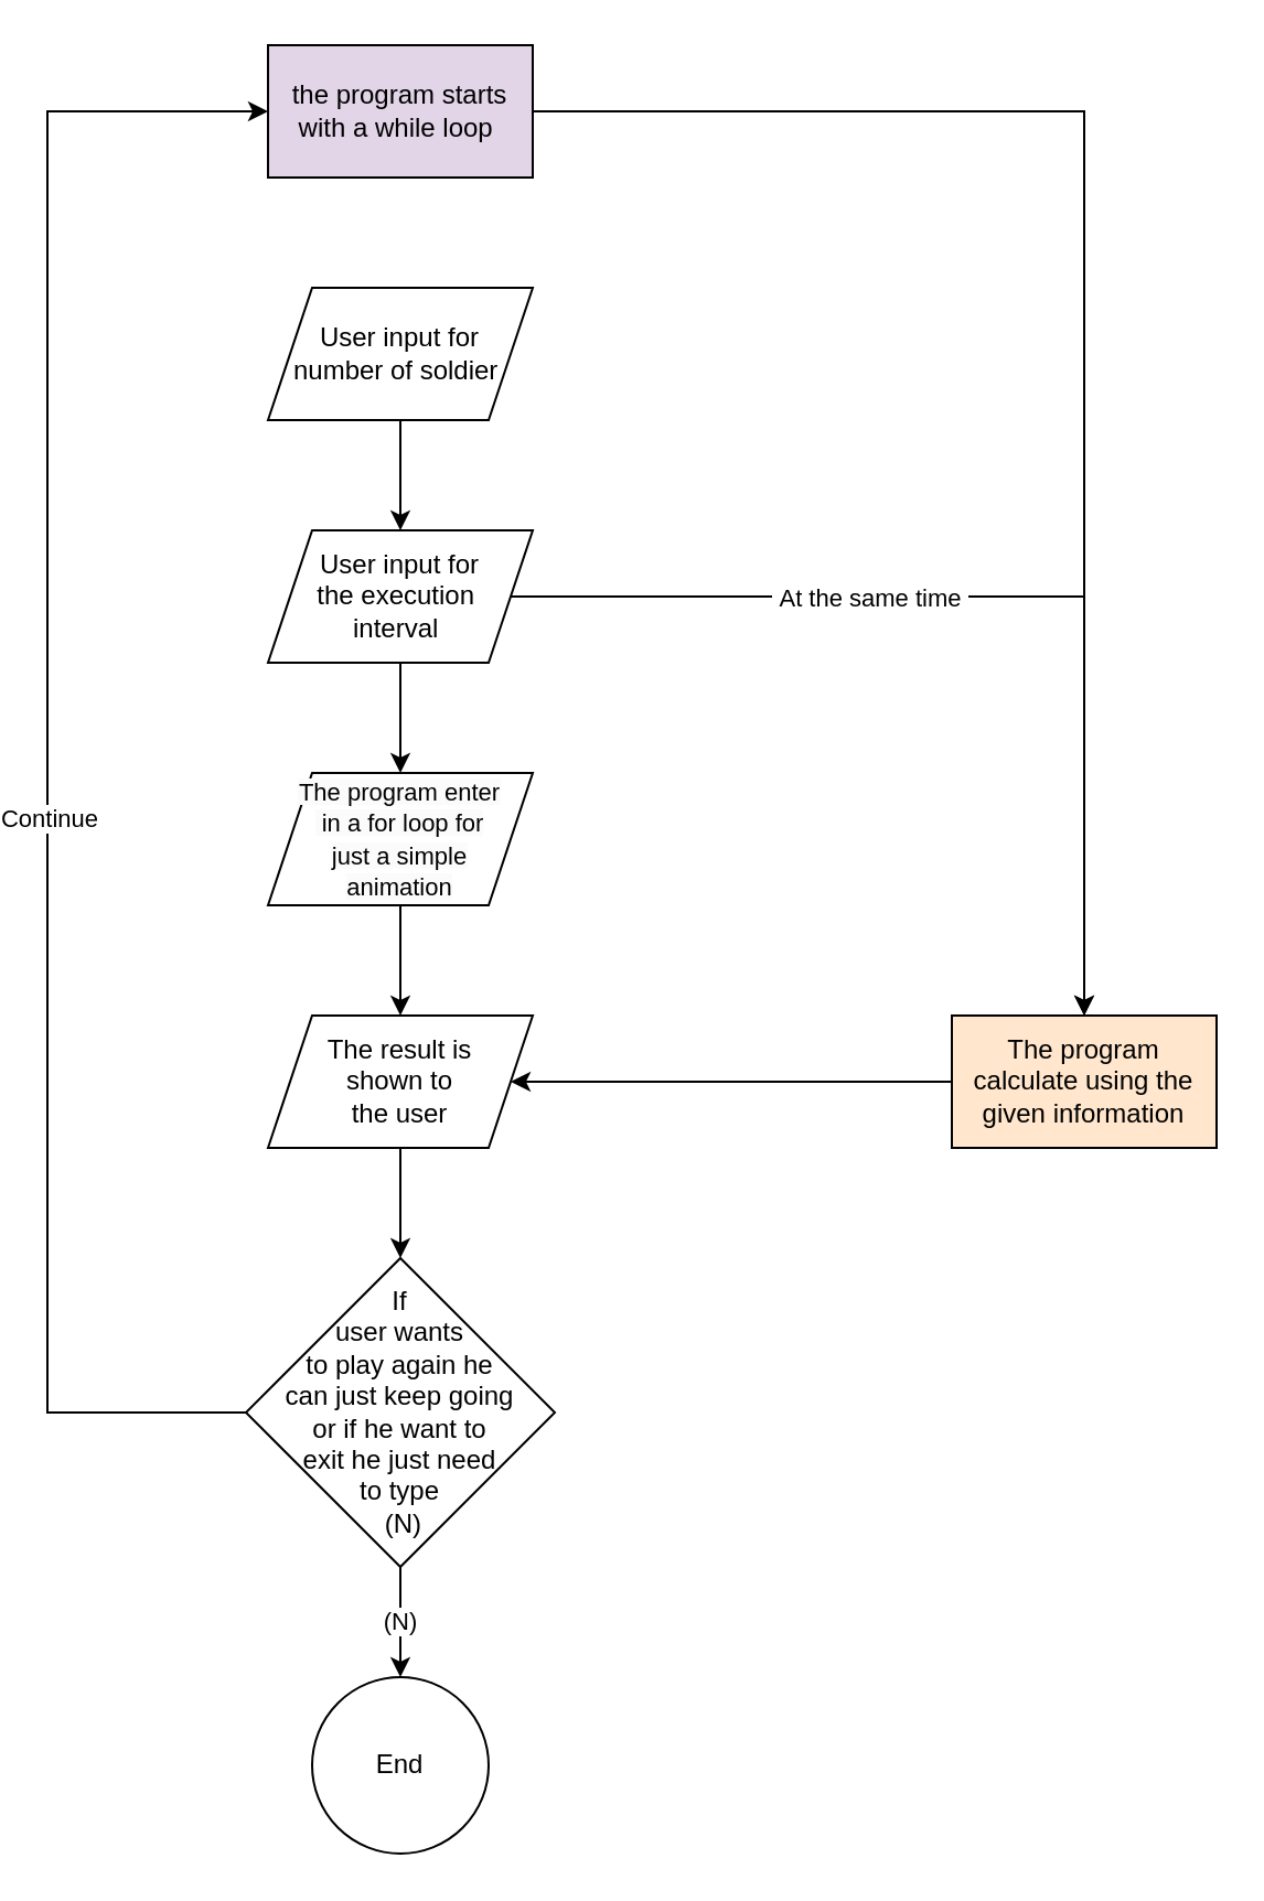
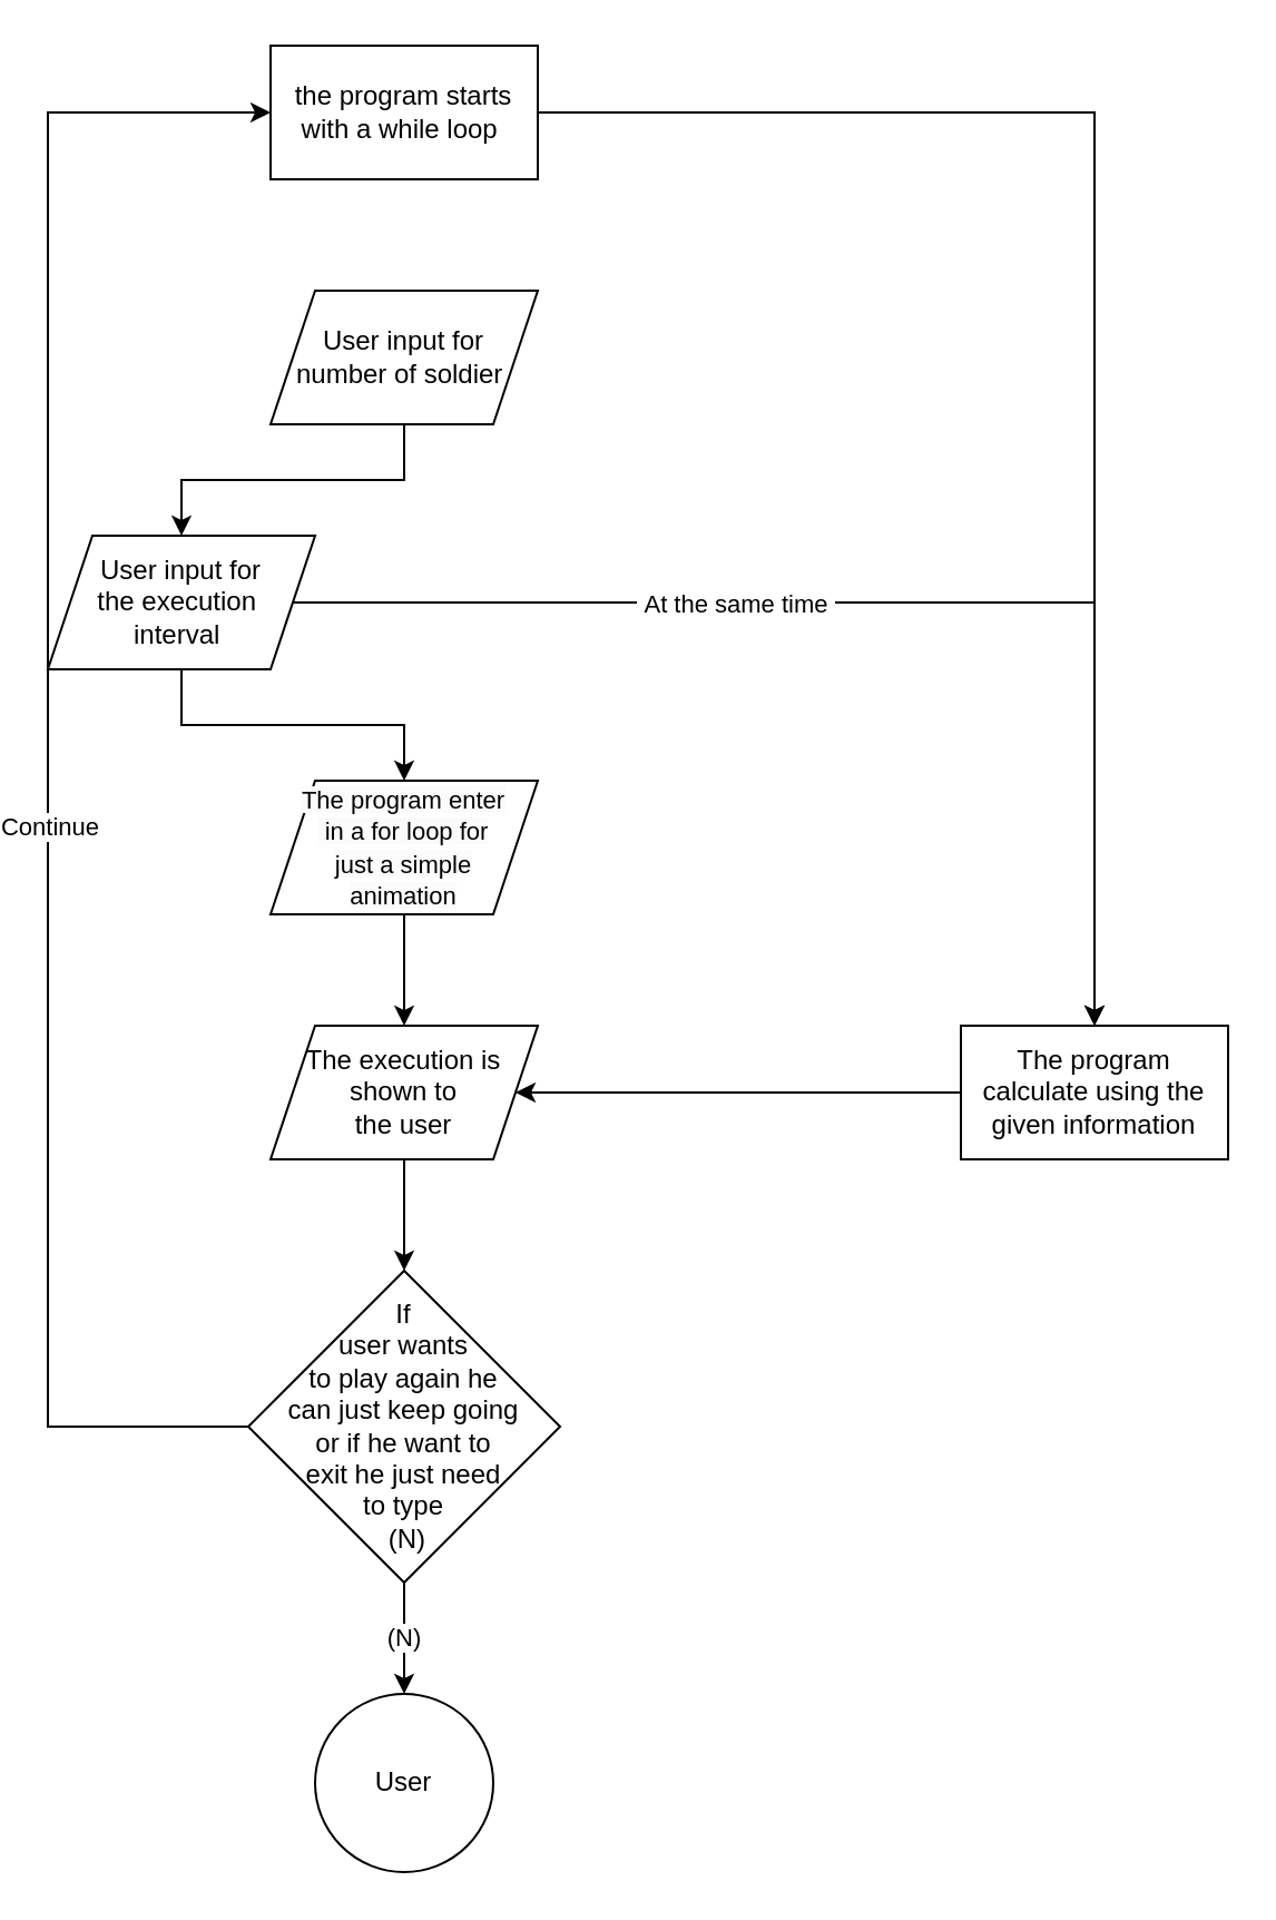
  <mxCell id="0" />
  <mxCell id="1" parent="0" />
  <mxCell id="2" value="" style="edgeStyle=orthogonalEdgeStyle;rounded=0;orthogonalLoop=1;jettySize=auto;html=1;" edge="1" parent="1" source="3" target="11"><mxGeometry relative="1" as="geometry" /></mxCell>
- <mxCell id="3" value="the program starts with a while loop&amp;nbsp;" style="whiteSpace=wrap;html=1;fillColor=#e1d5e7;" vertex="1" parent="1"><mxGeometry x="120" y="20" width="120" height="60" as="geometry" /></mxCell>
+ <mxCell id="3" value="the program starts with a while loop&amp;nbsp;" style="whiteSpace=wrap;html=1;" vertex="1" parent="1"><mxGeometry x="120" y="20" width="120" height="60" as="geometry" /></mxCell>
  <mxCell id="4" value="" style="edgeStyle=orthogonalEdgeStyle;rounded=0;orthogonalLoop=1;jettySize=auto;html=1;" edge="1" parent="1" source="5" target="9"><mxGeometry relative="1" as="geometry" /></mxCell>
  <mxCell id="5" value="User input for &lt;br&gt;number of soldier&amp;nbsp;" style="shape=parallelogram;perimeter=parallelogramPerimeter;whiteSpace=wrap;html=1;fixedSize=1;" vertex="1" parent="1"><mxGeometry x="120" y="130" width="120" height="60" as="geometry" /></mxCell>
  <mxCell id="6" value="" style="edgeStyle=orthogonalEdgeStyle;rounded=0;orthogonalLoop=1;jettySize=auto;html=1;" edge="1" parent="1" source="9" target="11"><mxGeometry relative="1" as="geometry" /></mxCell>
  <mxCell id="7" value="&amp;nbsp;At the same time&amp;nbsp;" style="edgeLabel;html=1;align=center;verticalAlign=middle;resizable=0;points=[];fontSize=11;" vertex="1" connectable="0" parent="6"><mxGeometry x="-0.28" y="-3" relative="1" as="geometry"><mxPoint y="-3" as="offset" /></mxGeometry></mxCell>
  <mxCell id="8" value="" style="edgeStyle=orthogonalEdgeStyle;rounded=0;orthogonalLoop=1;jettySize=auto;html=1;" edge="1" parent="1" source="9" target="17"><mxGeometry relative="1" as="geometry" /></mxCell>
- <mxCell id="9" value="User input for &lt;br&gt;the execution&amp;nbsp;&lt;br&gt;interval&amp;nbsp;" style="shape=parallelogram;perimeter=parallelogramPerimeter;whiteSpace=wrap;html=1;fixedSize=1;" vertex="1" parent="1"><mxGeometry x="120" y="240" width="120" height="60" as="geometry" /></mxCell>
+ <mxCell id="9" value="User input for &lt;br&gt;the execution&amp;nbsp;&lt;br&gt;interval&amp;nbsp;" style="shape=parallelogram;perimeter=parallelogramPerimeter;whiteSpace=wrap;html=1;fixedSize=1;" vertex="1" parent="1"><mxGeometry x="20" y="240" width="120" height="60" as="geometry" /></mxCell>
  <mxCell id="10" value="" style="edgeStyle=orthogonalEdgeStyle;rounded=0;orthogonalLoop=1;jettySize=auto;html=1;" edge="1" parent="1" source="11" target="13"><mxGeometry relative="1" as="geometry" /></mxCell>
- <mxCell id="11" value="The program calculate using the given information" style="whiteSpace=wrap;html=1;fillColor=#ffe6cc;" vertex="1" parent="1"><mxGeometry x="430" y="460" width="120" height="60" as="geometry" /></mxCell>
+ <mxCell id="11" value="The program calculate using the given information" style="whiteSpace=wrap;html=1;" vertex="1" parent="1"><mxGeometry x="430" y="460" width="120" height="60" as="geometry" /></mxCell>
  <mxCell id="12" value="" style="edgeStyle=orthogonalEdgeStyle;rounded=0;orthogonalLoop=1;jettySize=auto;html=1;" edge="1" parent="1" source="13" target="15"><mxGeometry relative="1" as="geometry" /></mxCell>
- <mxCell id="13" value="The result is &lt;br&gt;shown to &lt;br&gt;the user" style="shape=parallelogram;perimeter=parallelogramPerimeter;whiteSpace=wrap;html=1;fixedSize=1;" vertex="1" parent="1"><mxGeometry x="120" y="460" width="120" height="60" as="geometry" /></mxCell>
+ <mxCell id="13" value="The execution is &lt;br&gt;shown to &lt;br&gt;the user" style="shape=parallelogram;perimeter=parallelogramPerimeter;whiteSpace=wrap;html=1;fixedSize=1;" vertex="1" parent="1"><mxGeometry x="120" y="460" width="120" height="60" as="geometry" /></mxCell>
  <mxCell id="14" value="(N)" style="edgeStyle=orthogonalEdgeStyle;rounded=0;orthogonalLoop=1;jettySize=auto;html=1;fontSize=11;" edge="1" parent="1" source="15" target="18"><mxGeometry relative="1" as="geometry" /></mxCell>
  <mxCell id="15" value="If &lt;br&gt;user wants &lt;br&gt;to play again he &lt;br&gt;can just keep going &lt;br&gt;or if he want to &lt;br&gt;exit he just need &lt;br&gt;to type&lt;br&gt;&amp;nbsp;(N)" style="rhombus;whiteSpace=wrap;html=1;" vertex="1" parent="1"><mxGeometry x="110" y="570" width="140" height="140" as="geometry" /></mxCell>
  <mxCell id="16" value="" style="edgeStyle=orthogonalEdgeStyle;rounded=0;orthogonalLoop=1;jettySize=auto;html=1;" edge="1" parent="1" source="17" target="13"><mxGeometry relative="1" as="geometry" /></mxCell>
  <mxCell id="17" value="&lt;span style=&quot;color: rgb(0, 0, 0); font-family: Helvetica; font-size: 11px; font-style: normal; font-variant-ligatures: normal; font-variant-caps: normal; font-weight: 400; letter-spacing: normal; orphans: 2; text-align: center; text-indent: 0px; text-transform: none; widows: 2; word-spacing: 0px; -webkit-text-stroke-width: 0px; background-color: rgb(251, 251, 251); text-decoration-thickness: initial; text-decoration-style: initial; text-decoration-color: initial; float: none; display: inline !important;&quot;&gt;The program enter&lt;br&gt;&amp;nbsp;in a for loop for &lt;br&gt;just a simple &lt;br&gt;animation&lt;/span&gt;" style="shape=parallelogram;perimeter=parallelogramPerimeter;whiteSpace=wrap;html=1;fixedSize=1;" vertex="1" parent="1"><mxGeometry x="120" y="350" width="120" height="60" as="geometry" /></mxCell>
- <mxCell id="18" value="End" style="ellipse;whiteSpace=wrap;html=1;" vertex="1" parent="1"><mxGeometry x="140" y="760" width="80" height="80" as="geometry" /></mxCell>
+ <mxCell id="18" value="User" style="ellipse;whiteSpace=wrap;html=1;" vertex="1" parent="1"><mxGeometry x="140" y="760" width="80" height="80" as="geometry" /></mxCell>
  <mxCell id="19" value="" style="endArrow=classic;html=1;rounded=0;fontSize=11;entryX=0;entryY=0.5;entryDx=0;entryDy=0;exitX=0;exitY=0.5;exitDx=0;exitDy=0;" edge="1" parent="1" source="15" target="3"><mxGeometry width="50" height="50" relative="1" as="geometry"><mxPoint x="0" y="580" as="sourcePoint" /><mxPoint x="10" y="300" as="targetPoint" /><Array as="points"><mxPoint x="20" y="640" /><mxPoint x="20" y="50" /></Array></mxGeometry></mxCell>
  <mxCell id="20" value="Continue" style="edgeLabel;html=1;align=center;verticalAlign=middle;resizable=0;points=[];fontSize=11;" vertex="1" connectable="0" parent="19"><mxGeometry x="-0.5" relative="1" as="geometry"><mxPoint y="-165" as="offset" /></mxGeometry></mxCell>
